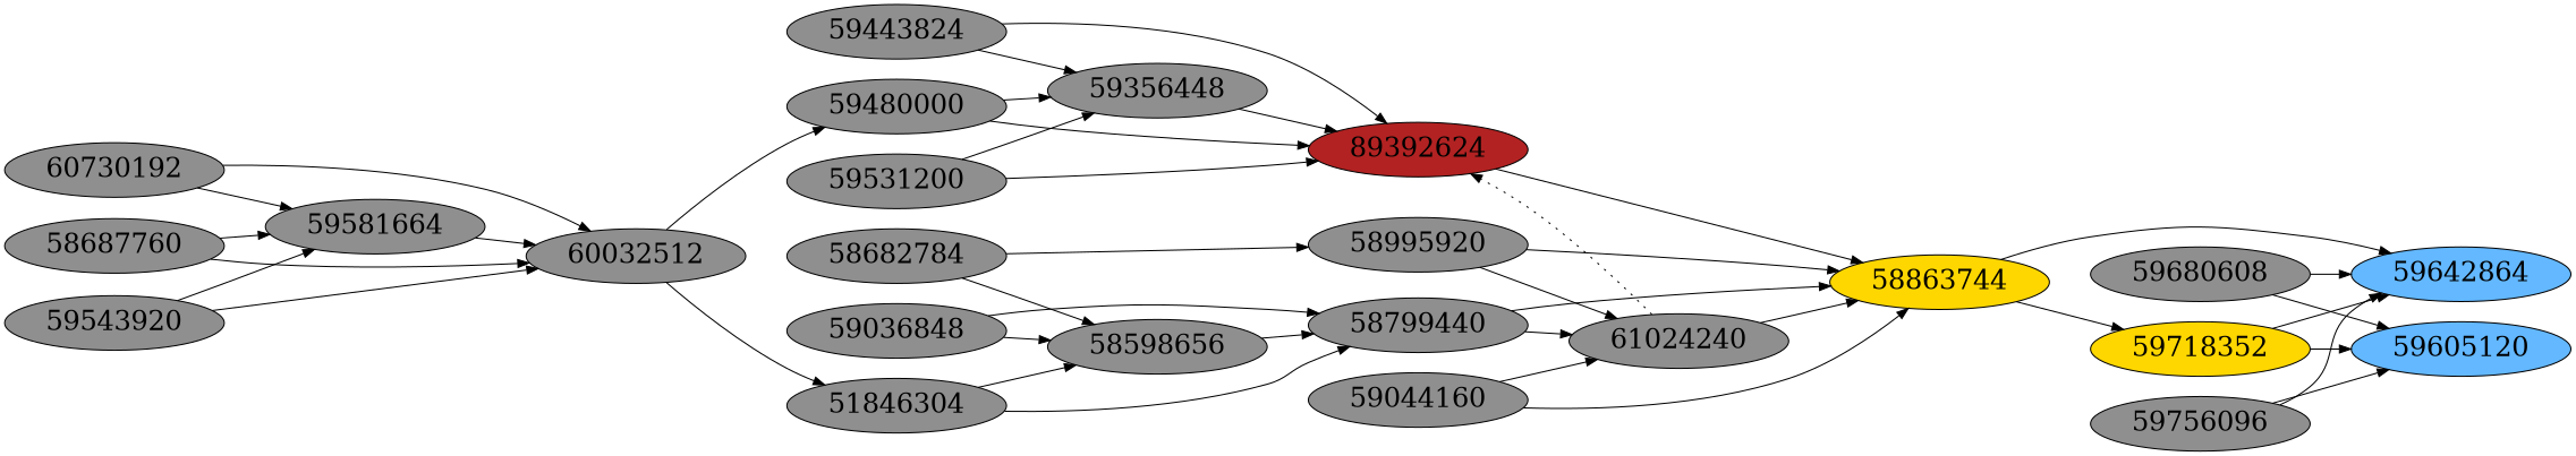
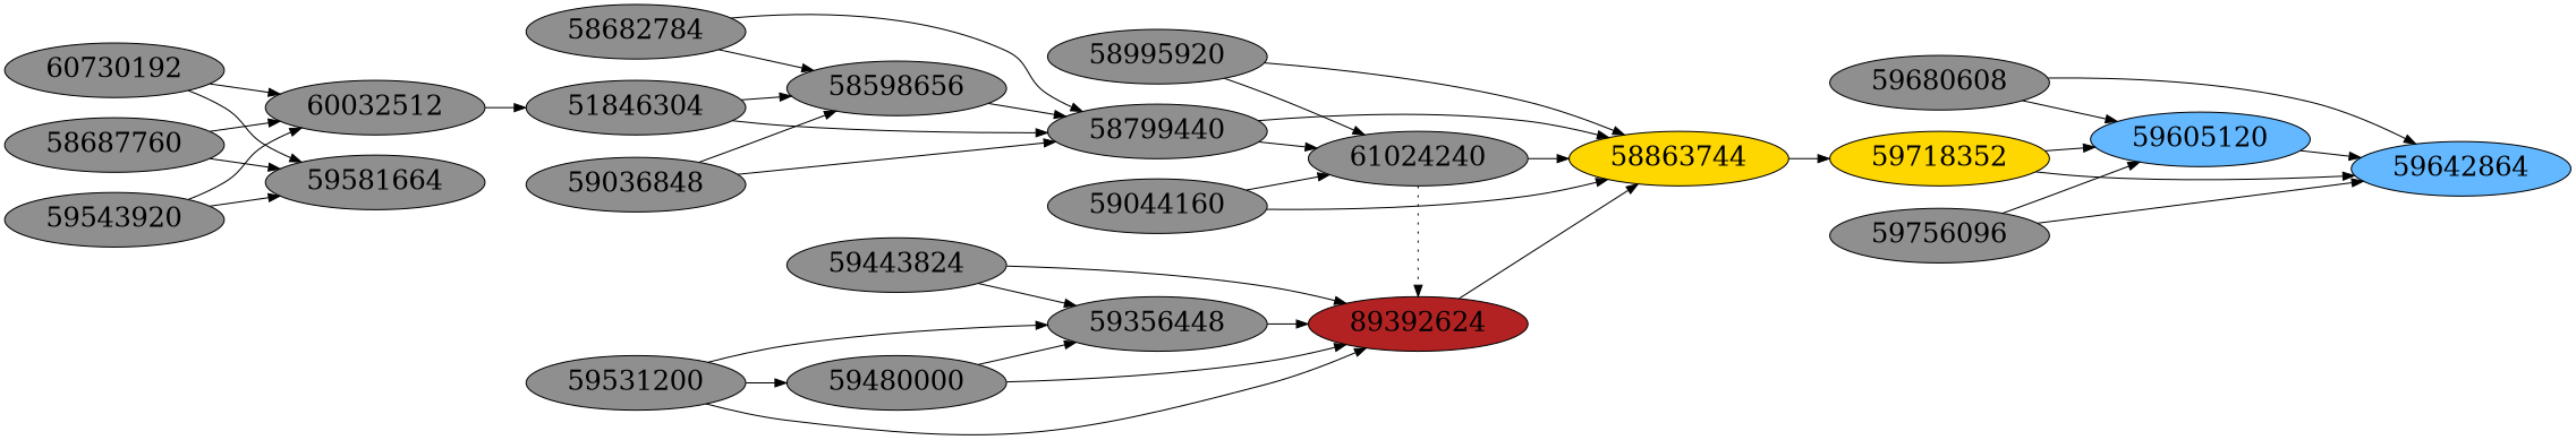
  digraph {
    fontsize=24
    rankdir=LR
    node [fillcolor=grey56 fontsize=24 shape=ellipse style=filled]
    edge [arrowhead=normal color=black constraint=true style=solid]
    60032512
    59581664
    60730192
    58687760
    59543920
    58863744 [fillcolor=gold]
    61024240
    58995920
    58799440
    58598656
    58682784
    n12 [label=51846304]
    59036848
    59044160
    59642864 [fillcolor=steelblue1]
    59605120 [fillcolor=steelblue1]
    59680608
    59718352 [fillcolor=gold]
    59756096
    n20 [fillcolor=firebrick label=89392624]
    59356448
    59443824
    59480000
    59531200
    subgraph sub_1 {
      subgraph sub_2 {
        60032512
        59581664
        60730192
        58687760
        59543920
      }
      subgraph sub_3 {
        58863744
        61024240
        58995920
        58799440
        58598656
        58682784
        n12
        59036848
        59044160
      }
      subgraph sub_4 {
        59642864
        59605120
        59680608
        59718352
        59756096
      }
    }
    subgraph sub_5 {
      n20
      59356448
      59443824
      59480000
      59531200
    }
    60032512 -> n12
-   60032512 -> 59480000
-   59581664 -> 60032512
+   59531200 -> 59480000
    60730192 -> 60032512
    60730192 -> 59581664
    58687760 -> 60032512
    58687760 -> 59581664
    59543920 -> 60032512
    59543920 -> 59581664
    58863744 -> 59718352
    61024240 -> 58863744
    61024240 -> n20 [constraint=false style=dotted]
    58995920 -> 58863744
    58995920 -> 61024240
    58799440 -> 58863744
    58799440 -> 61024240
    58598656 -> 58799440
-   58682784 -> 58995920
+   58682784 -> 58799440
    58682784 -> 58598656
    n12 -> 58799440
    n12 -> 58598656
    59036848 -> 58799440
    59036848 -> 58598656
    59044160 -> 58863744
    59044160 -> 61024240
-   58863744 -> 59642864
+   59605120 -> 59642864
    59680608 -> 59642864
    59680608 -> 59605120
    59718352 -> 59642864
    59718352 -> 59605120
    59756096 -> 59642864
    59756096 -> 59605120
    n20 -> 58863744
    59356448 -> n20
    59443824 -> n20
    59443824 -> 59356448
    59480000 -> n20
    59480000 -> 59356448
    59531200 -> n20
    59531200 -> 59356448
  }
